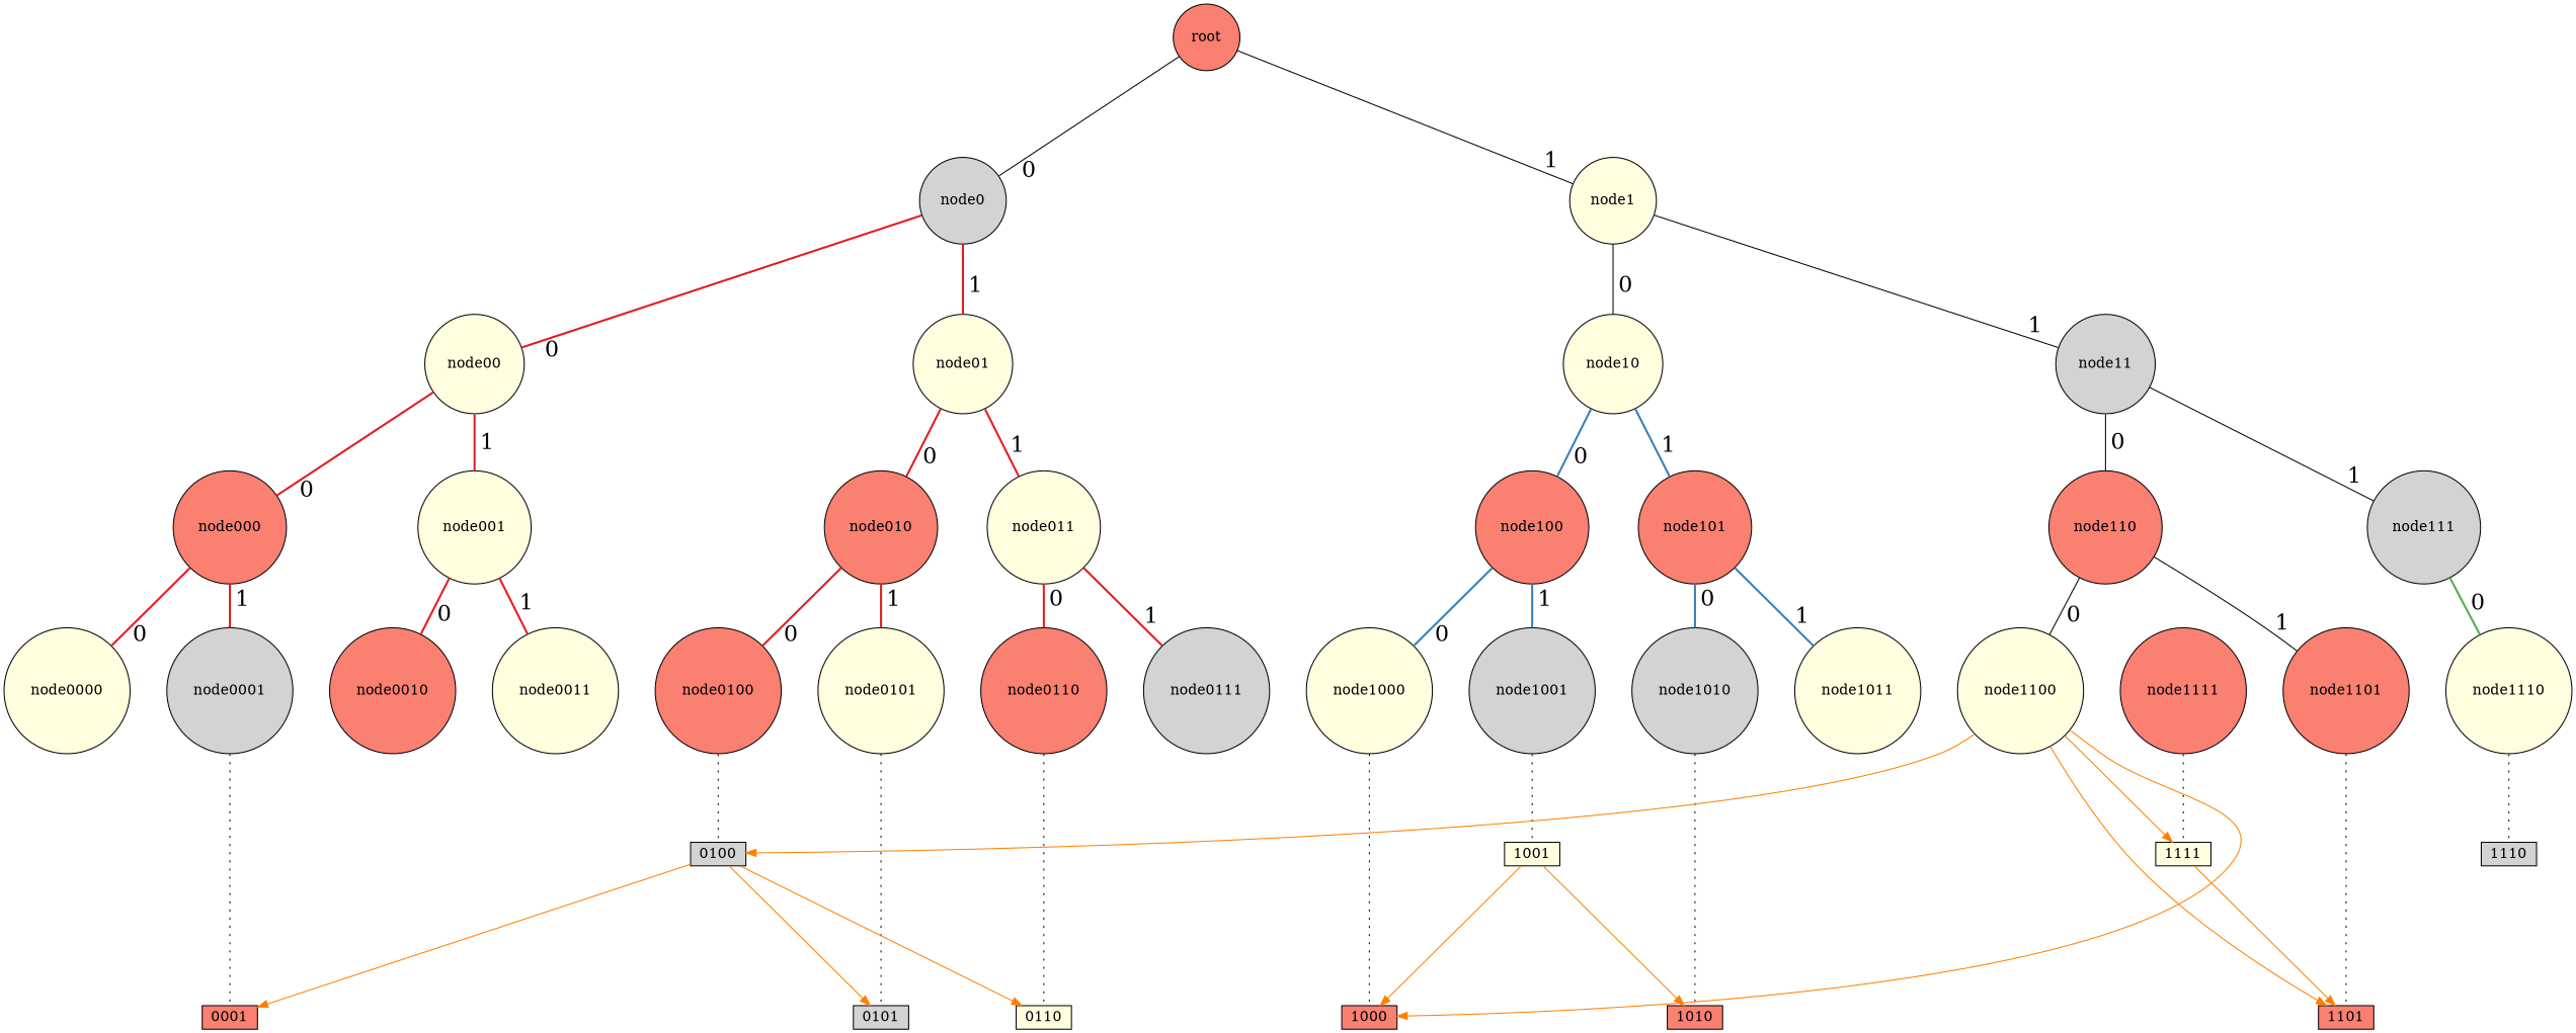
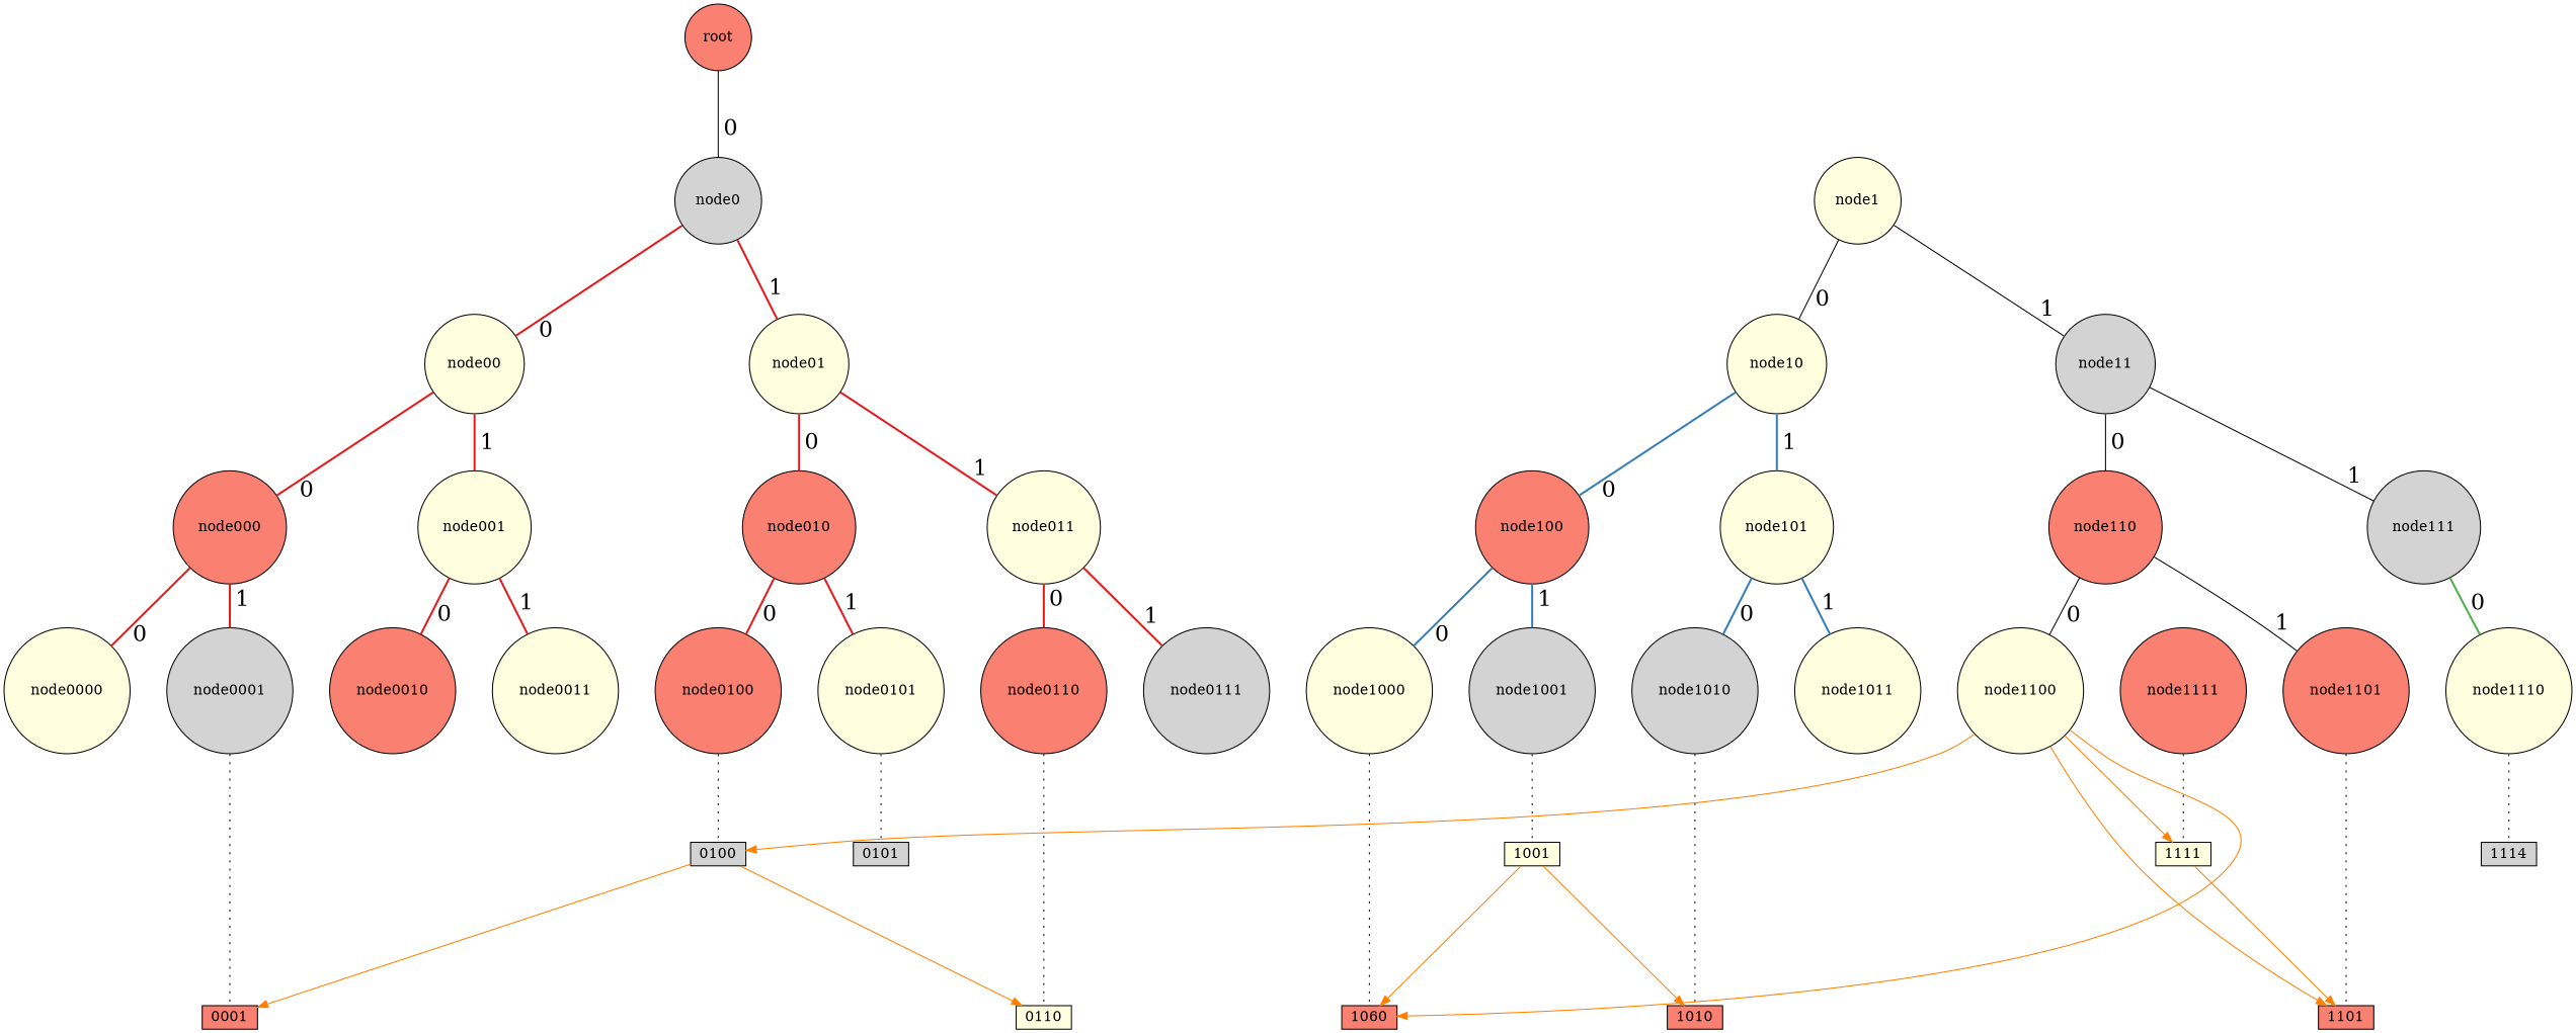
  digraph {
    fontname="DejaVu Serif"
    nodesep=.5
    ordering=out
    ranksep=".6 equally"
    node [fillcolor=lightyellow fontname="DejaVu Serif" shape=circle style=filled]
    edge [color="/set16/1" dir=none fontname="DejaVu Serif" labeldistance=3 labelfontsize=22 splines=line style=bold]
    node0 [fillcolor=lightgrey height=.2]
    node1 [height=0]
    node00 [height=0]
    node01 [height=0]
    node10 [height=.2]
    node11 [fillcolor=lightgrey height=0]
    node000 [fillcolor=salmon height=0]
    node001 [height=0]
    node010 [fillcolor=salmon height=0]
    node100 [fillcolor=salmon height=0]
    node110 [fillcolor=salmon height=0]
    node011 [height=0]
-   node101 [fillcolor=salmon height=0]
+   node101 [height=0]
    node111 [fillcolor=lightgrey height=.2]
    node0000 [height=.2]
    node0001 [fillcolor=lightgrey group=0001 height=.2]
    node0010 [fillcolor=salmon height=.2]
    node0011 [height=.2]
    node0100 [fillcolor=salmon group=0100 height=.2]
    node0101 [group=0101 height=.2]
    node0110 [fillcolor=salmon group=0110 height=.2]
    node0111 [fillcolor=lightgrey height=.2]
    node1000 [group=1000 height=.2]
    node1001 [fillcolor=lightgrey group=1001 height=.2]
    node1010 [fillcolor=lightgrey group=1010 height=.2]
    node1011 [height=.2]
    node1100 [height=.2]
    node1101 [fillcolor=salmon group=1101 height=.2]
    node1110 [group=1110 height=.2]
    node1111 [fillcolor=salmon group=1111 height=.2]
    n31 [fillcolor=lightgrey group=0100 height=.2 label=0100 shape=box]
    n32 [group=1001 height=.2 label=1001 shape=box]
    n33 [fillcolor=salmon group=1101 height=.2 label=1101 shape=box]
    n34 [group=1111 height=.2 label=1111 shape=box]
    n35 [fillcolor=salmon group=0001 height=.2 label=0001 shape=box]
    n36 [fillcolor=lightgrey group=0101 height=.2 label=0101 shape=box]
    n37 [group=0110 height=.2 label=0110 shape=box]
-   n38 [fillcolor=salmon group=1000 height=.2 label=1000 shape=box]
+   n38 [fillcolor=salmon group=1000 height=.2 label=1060 shape=box]
    n39 [fillcolor=salmon group=1010 height=.2 label=1010 shape=box]
-   n40 [fillcolor=lightgrey group=1110 height=.2 label=1110 shape=box]
+   n40 [fillcolor=lightgrey group=1110 height=.2 label=1114 shape=box]
    root [fillcolor=salmon height=0]
    subgraph sub_1 {
      rank=same
      node0
      node1
    }
    subgraph sub_2 {
      rank=same
      node00
      node01
      node10
      node11
    }
    subgraph sub_3 {
      rank=same
      node000
      node001
      node010
      node100
      node110
      node011
      node101
      node111
    }
    subgraph sub_4 {
      rank=same
      node0000
      node0001
      node0010
      node0011
      node0100
      node0101
      node0110
      node0111
      node1000
      node1001
      node1010
      node1011
      node1100
      node1101
      node1110
      node1111
    }
    subgraph sub_5 {
      node0100
      node1001
      node1100
      node1101
      node1111
      n31
      n32
      n33
      n34
    }
    subgraph sub_6 {
      node0001
      node0101
      node0110
      node1000
      node1010
      node1110
      n31
      n32
      n34
      n35
      n36
      n37
      n38
      n39
      n40
    }
    node0 -> node00 [headlabel=0]
    node0 -> node01 [headlabel=1]
    node1 -> node10 [headlabel=0 color="" style=""]
    node1 -> node11 [headlabel=1 color="" style=""]
    node00 -> node000 [headlabel=0]
    node00 -> node001 [headlabel=1]
    node01 -> node010 [headlabel=0]
    node01 -> node011 [headlabel=1]
    node10 -> node100 [color="/set16/2" headlabel=0]
    node10 -> node101 [color="/set16/2" headlabel=1]
    node11 -> node110 [headlabel=0 color="" style=""]
    node11 -> node111 [headlabel=1 color="" style=""]
    node000 -> node0000 [headlabel=0]
    node000 -> node0001 [headlabel=1]
    node001 -> node0010 [headlabel=0]
    node001 -> node0011 [headlabel=1]
    node010 -> node0100 [headlabel=0]
    node010 -> node0101 [headlabel=1]
    node100 -> node1000 [color="/set16/2" headlabel=0]
    node100 -> node1001 [color="/set16/2" headlabel=1]
    node110 -> node1100 [headlabel=0 color="" style=""]
    node110 -> node1101 [headlabel=1 color="" style=""]
    node011 -> node0110 [headlabel=0]
    node011 -> node0111 [headlabel=1]
    node101 -> node1010 [color="/set16/2" headlabel=0]
    node101 -> node1011 [color="/set16/2" headlabel=1]
    node111 -> node1110 [color="/set16/3" headlabel=0]
    node0001 -> n35 [color=black splines=curved style=dotted]
    node0100 -> n31 [color=black splines=curved style=dotted]
    node0101 -> n36 [color=black splines=curved style=dotted]
    node0110 -> n37 [color=black splines=curved style=dotted]
    node1000 -> n38 [color=black splines=curved style=dotted]
    node1001 -> n32 [color=black splines=curved style=dotted]
    node1010 -> n39 [color=black splines=curved style=dotted]
    node1100 -> n31 [color="/set16/5" dir=forward splines=curved style=solid]
    node1100 -> n33 [color="/set16/5" dir=forward splines=curved style=solid]
    node1100 -> n34 [color="/set16/5" dir=forward splines=curved style=solid]
    node1100 -> n38 [color="/set16/5" dir=forward splines=curved style=solid]
    node1101 -> n33 [color=black splines=curved style=dotted]
    node1110 -> n40 [color=black splines=curved style=dotted]
    node1111 -> n34 [color=black splines=curved style=dotted]
    n31 -> n35 [color="/set16/5" dir=forward splines=curved style=solid]
-   n31 -> n36 [color="/set16/5" dir=forward splines=curved style=solid]
    n31 -> n37 [color="/set16/5" dir=forward splines=curved style=solid]
    n32 -> n38 [color="/set16/5" dir=forward splines=curved style=solid]
    n32 -> n39 [color="/set16/5" dir=forward splines=curved style=solid]
    n34 -> n33 [color="/set16/5" dir=forward splines=curved style=solid]
    root -> node0 [headlabel=0 color="" style=""]
-   root -> node1 [headlabel=1 color="" style=""]
  }
